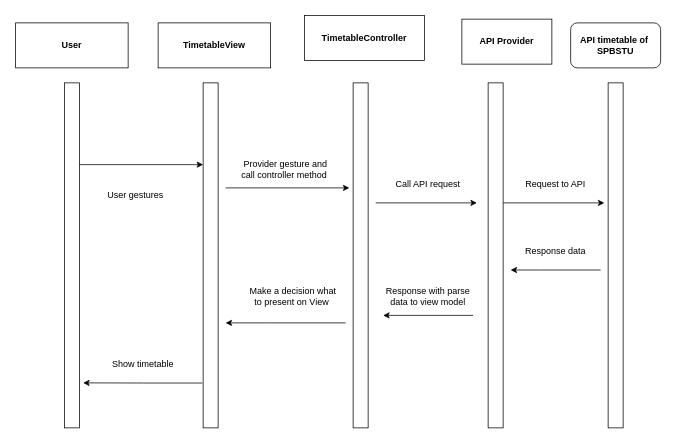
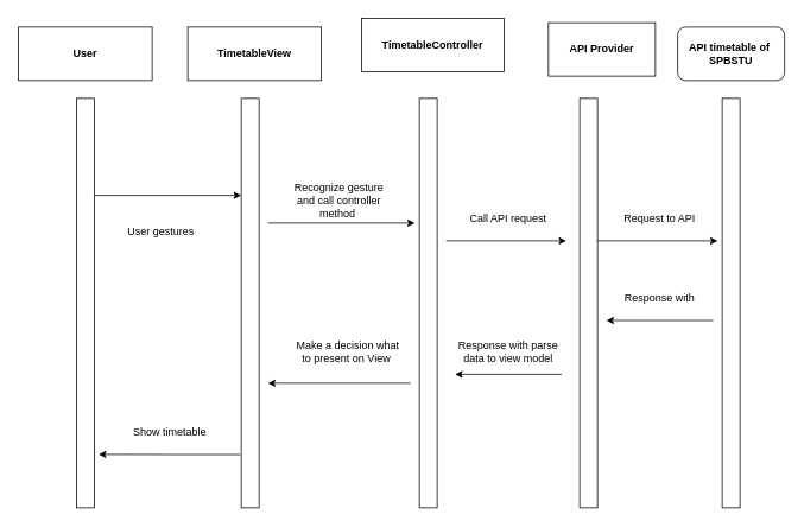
  <mxCell id="0" />
  <mxCell id="1" parent="0" />
  <mxCell id="2" value="&lt;b&gt;TimetableController&lt;/b&gt;" style="rounded=0;whiteSpace=wrap;html=1;" parent="1" vertex="1"><mxGeometry x="405" y="20" width="160" height="60" as="geometry" /></mxCell>
  <mxCell id="3" value="&lt;b&gt;API Provider&lt;/b&gt;" style="rounded=0;whiteSpace=wrap;html=1;" parent="1" vertex="1"><mxGeometry x="615" y="25" width="120" height="60" as="geometry" /></mxCell>
  <mxCell id="4" value="&lt;b&gt;API timetable of&amp;nbsp;&lt;br&gt;SPBSTU&lt;br&gt;&lt;/b&gt;" style="whiteSpace=wrap;html=1;rounded=1;" parent="1" vertex="1"><mxGeometry x="760" y="30" width="120" height="60" as="geometry" /></mxCell>
  <mxCell id="5" value="" style="rounded=0;whiteSpace=wrap;html=1;" parent="1" vertex="1"><mxGeometry x="470" y="110" width="20" height="460" as="geometry" /></mxCell>
  <mxCell id="6" value="" style="rounded=0;whiteSpace=wrap;html=1;" parent="1" vertex="1"><mxGeometry x="650" y="110" width="20" height="460" as="geometry" /></mxCell>
  <mxCell id="7" value="" style="rounded=0;whiteSpace=wrap;html=1;" parent="1" vertex="1"><mxGeometry x="810" y="110" width="20" height="460" as="geometry" /></mxCell>
  <mxCell id="8" value="&lt;b&gt;TimetableView&lt;/b&gt;" style="rounded=0;whiteSpace=wrap;html=1;" parent="1" vertex="1"><mxGeometry x="210" y="30" width="150" height="60" as="geometry" /></mxCell>
  <mxCell id="9" style="edgeStyle=orthogonalEdgeStyle;rounded=0;orthogonalLoop=1;jettySize=auto;html=1;exitX=-0.05;exitY=0.87;exitDx=0;exitDy=0;exitPerimeter=0;" parent="1" source="10" edge="1"><mxGeometry relative="1" as="geometry"><mxPoint x="250" y="510" as="sourcePoint" /><mxPoint x="110" y="510" as="targetPoint" /><Array as="points" /></mxGeometry></mxCell>
  <mxCell id="10" value="" style="rounded=0;whiteSpace=wrap;html=1;" parent="1" vertex="1"><mxGeometry x="270" y="110" width="20" height="460" as="geometry" /></mxCell>
  <mxCell id="11" value="&lt;b&gt;User&lt;/b&gt;" style="rounded=0;whiteSpace=wrap;html=1;" parent="1" vertex="1"><mxGeometry x="20" y="30" width="150" height="60" as="geometry" /></mxCell>
  <mxCell id="12" style="edgeStyle=orthogonalEdgeStyle;rounded=0;orthogonalLoop=1;jettySize=auto;html=1;entryX=0;entryY=0.5;entryDx=0;entryDy=0;" parent="1" edge="1"><mxGeometry relative="1" as="geometry"><mxPoint x="105" y="219" as="sourcePoint" /><mxPoint x="270" y="219" as="targetPoint" /></mxGeometry></mxCell>
  <mxCell id="13" value="" style="rounded=0;whiteSpace=wrap;html=1;" parent="1" vertex="1"><mxGeometry x="85" y="110" width="20" height="460" as="geometry" /></mxCell>
  <mxCell id="14" value="User gestures" style="text;html=1;strokeColor=none;fillColor=none;align=center;verticalAlign=middle;whiteSpace=wrap;rounded=0;" parent="1" vertex="1"><mxGeometry x="120" y="245" width="120" height="30" as="geometry" /></mxCell>
  <mxCell id="15" style="edgeStyle=orthogonalEdgeStyle;rounded=0;orthogonalLoop=1;jettySize=auto;html=1;" parent="1" edge="1"><mxGeometry relative="1" as="geometry"><mxPoint x="105" y="470" as="sourcePoint" /><mxPoint x="105" y="470" as="targetPoint" /></mxGeometry></mxCell>
  <mxCell id="16" value="Show timetable" style="text;html=1;strokeColor=none;fillColor=none;align=center;verticalAlign=middle;whiteSpace=wrap;rounded=0;" parent="1" vertex="1"><mxGeometry x="130" y="470" width="120" height="30" as="geometry" /></mxCell>
  <mxCell id="17" style="edgeStyle=orthogonalEdgeStyle;rounded=0;orthogonalLoop=1;jettySize=auto;html=1;entryX=0;entryY=0.5;entryDx=0;entryDy=0;" parent="1" edge="1"><mxGeometry relative="1" as="geometry"><mxPoint x="300" y="250" as="sourcePoint" /><mxPoint x="465" y="250" as="targetPoint" /></mxGeometry></mxCell>
- <mxCell id="18" value="Provider gesture and call controller method&amp;nbsp;" style="text;html=1;strokeColor=none;fillColor=none;align=center;verticalAlign=middle;whiteSpace=wrap;rounded=0;" parent="1" vertex="1"><mxGeometry x="320" y="210" width="120" height="30" as="geometry" /></mxCell>
+ <mxCell id="18" value="Recognize gesture and call controller method&amp;nbsp;" style="text;html=1;strokeColor=none;fillColor=none;align=center;verticalAlign=middle;whiteSpace=wrap;rounded=0;" parent="1" vertex="1"><mxGeometry x="320" y="210" width="120" height="30" as="geometry" /></mxCell>
  <mxCell id="19" style="edgeStyle=orthogonalEdgeStyle;rounded=0;orthogonalLoop=1;jettySize=auto;html=1;entryX=0;entryY=0.5;entryDx=0;entryDy=0;" parent="1" edge="1"><mxGeometry relative="1" as="geometry"><mxPoint x="500" y="270" as="sourcePoint" /><mxPoint x="635" y="270" as="targetPoint" /></mxGeometry></mxCell>
  <mxCell id="20" value="Call API request" style="text;html=1;strokeColor=none;fillColor=none;align=center;verticalAlign=middle;whiteSpace=wrap;rounded=0;" parent="1" vertex="1"><mxGeometry x="510" y="230" width="120" height="30" as="geometry" /></mxCell>
  <mxCell id="21" style="edgeStyle=orthogonalEdgeStyle;rounded=0;orthogonalLoop=1;jettySize=auto;html=1;entryX=0;entryY=0.5;entryDx=0;entryDy=0;" parent="1" edge="1"><mxGeometry relative="1" as="geometry"><mxPoint x="670" y="270" as="sourcePoint" /><mxPoint x="805" y="270" as="targetPoint" /></mxGeometry></mxCell>
  <mxCell id="22" value="Request to API" style="text;html=1;strokeColor=none;fillColor=none;align=center;verticalAlign=middle;whiteSpace=wrap;rounded=0;" parent="1" vertex="1"><mxGeometry x="680" y="230" width="120" height="30" as="geometry" /></mxCell>
- <mxCell id="23" value="Response data" style="text;html=1;strokeColor=none;fillColor=none;align=center;verticalAlign=middle;whiteSpace=wrap;rounded=0;" parent="1" vertex="1"><mxGeometry x="680" y="319.5" width="120" height="30" as="geometry" /></mxCell>
+ <mxCell id="23" value="Response with" style="text;html=1;strokeColor=none;fillColor=none;align=center;verticalAlign=middle;whiteSpace=wrap;rounded=0;" parent="1" vertex="1"><mxGeometry x="680" y="319.5" width="120" height="30" as="geometry" /></mxCell>
  <mxCell id="24" style="edgeStyle=orthogonalEdgeStyle;rounded=0;orthogonalLoop=1;jettySize=auto;html=1;" parent="1" edge="1"><mxGeometry relative="1" as="geometry"><mxPoint x="800" y="359.5" as="sourcePoint" /><mxPoint x="680" y="359.5" as="targetPoint" /><Array as="points"><mxPoint x="720" y="359.5" /><mxPoint x="720" y="359.5" /></Array></mxGeometry></mxCell>
  <mxCell id="25" value="Response with parse data to view model" style="text;html=1;strokeColor=none;fillColor=none;align=center;verticalAlign=middle;whiteSpace=wrap;rounded=0;" parent="1" vertex="1"><mxGeometry x="510" y="380" width="120" height="30" as="geometry" /></mxCell>
  <mxCell id="26" style="edgeStyle=orthogonalEdgeStyle;rounded=0;orthogonalLoop=1;jettySize=auto;html=1;" parent="1" edge="1"><mxGeometry relative="1" as="geometry"><mxPoint x="630" y="420" as="sourcePoint" /><mxPoint x="510" y="420" as="targetPoint" /><Array as="points"><mxPoint x="550" y="420" /><mxPoint x="550" y="420" /></Array></mxGeometry></mxCell>
  <mxCell id="27" value="Make a decision what to present on View&amp;nbsp;" style="text;html=1;strokeColor=none;fillColor=none;align=center;verticalAlign=middle;whiteSpace=wrap;rounded=0;" parent="1" vertex="1"><mxGeometry x="330" y="359.75" width="120" height="70.5" as="geometry" /></mxCell>
  <mxCell id="28" style="edgeStyle=orthogonalEdgeStyle;rounded=0;orthogonalLoop=1;jettySize=auto;html=1;" parent="1" edge="1"><mxGeometry relative="1" as="geometry"><mxPoint x="460" y="430" as="sourcePoint" /><mxPoint x="300" y="430" as="targetPoint" /><Array as="points"><mxPoint x="360" y="430" /><mxPoint x="360" y="430" /></Array></mxGeometry></mxCell>
